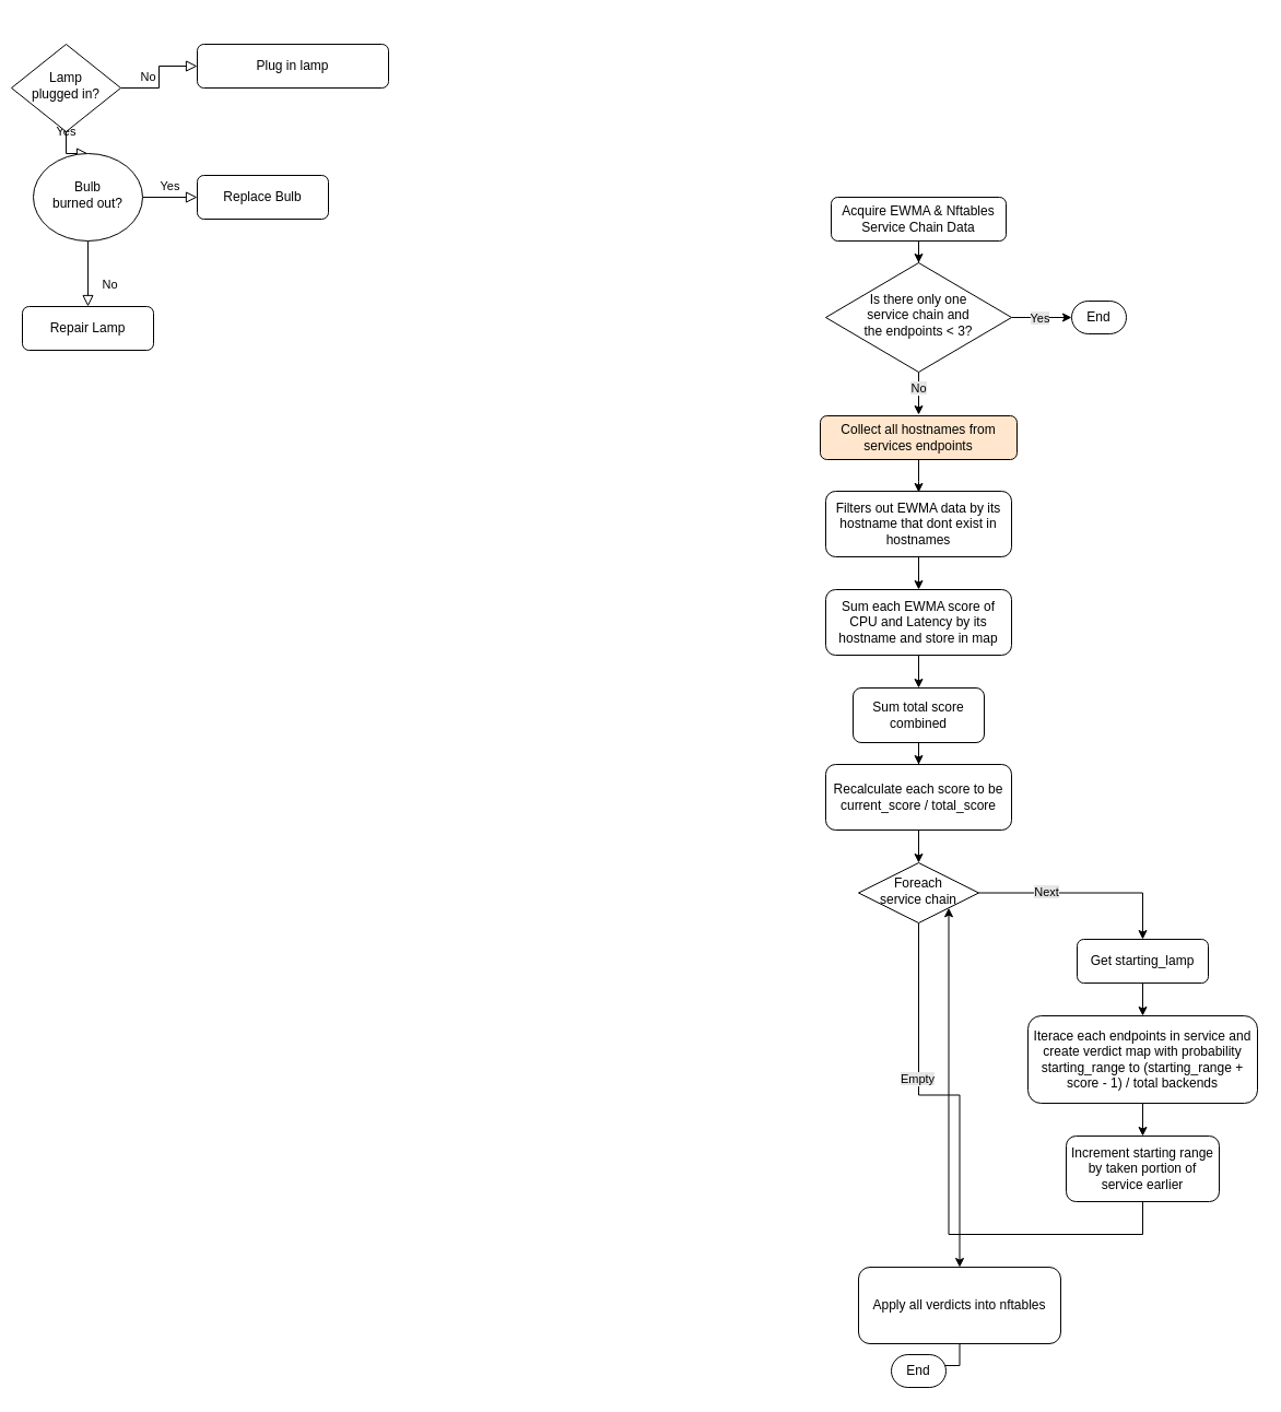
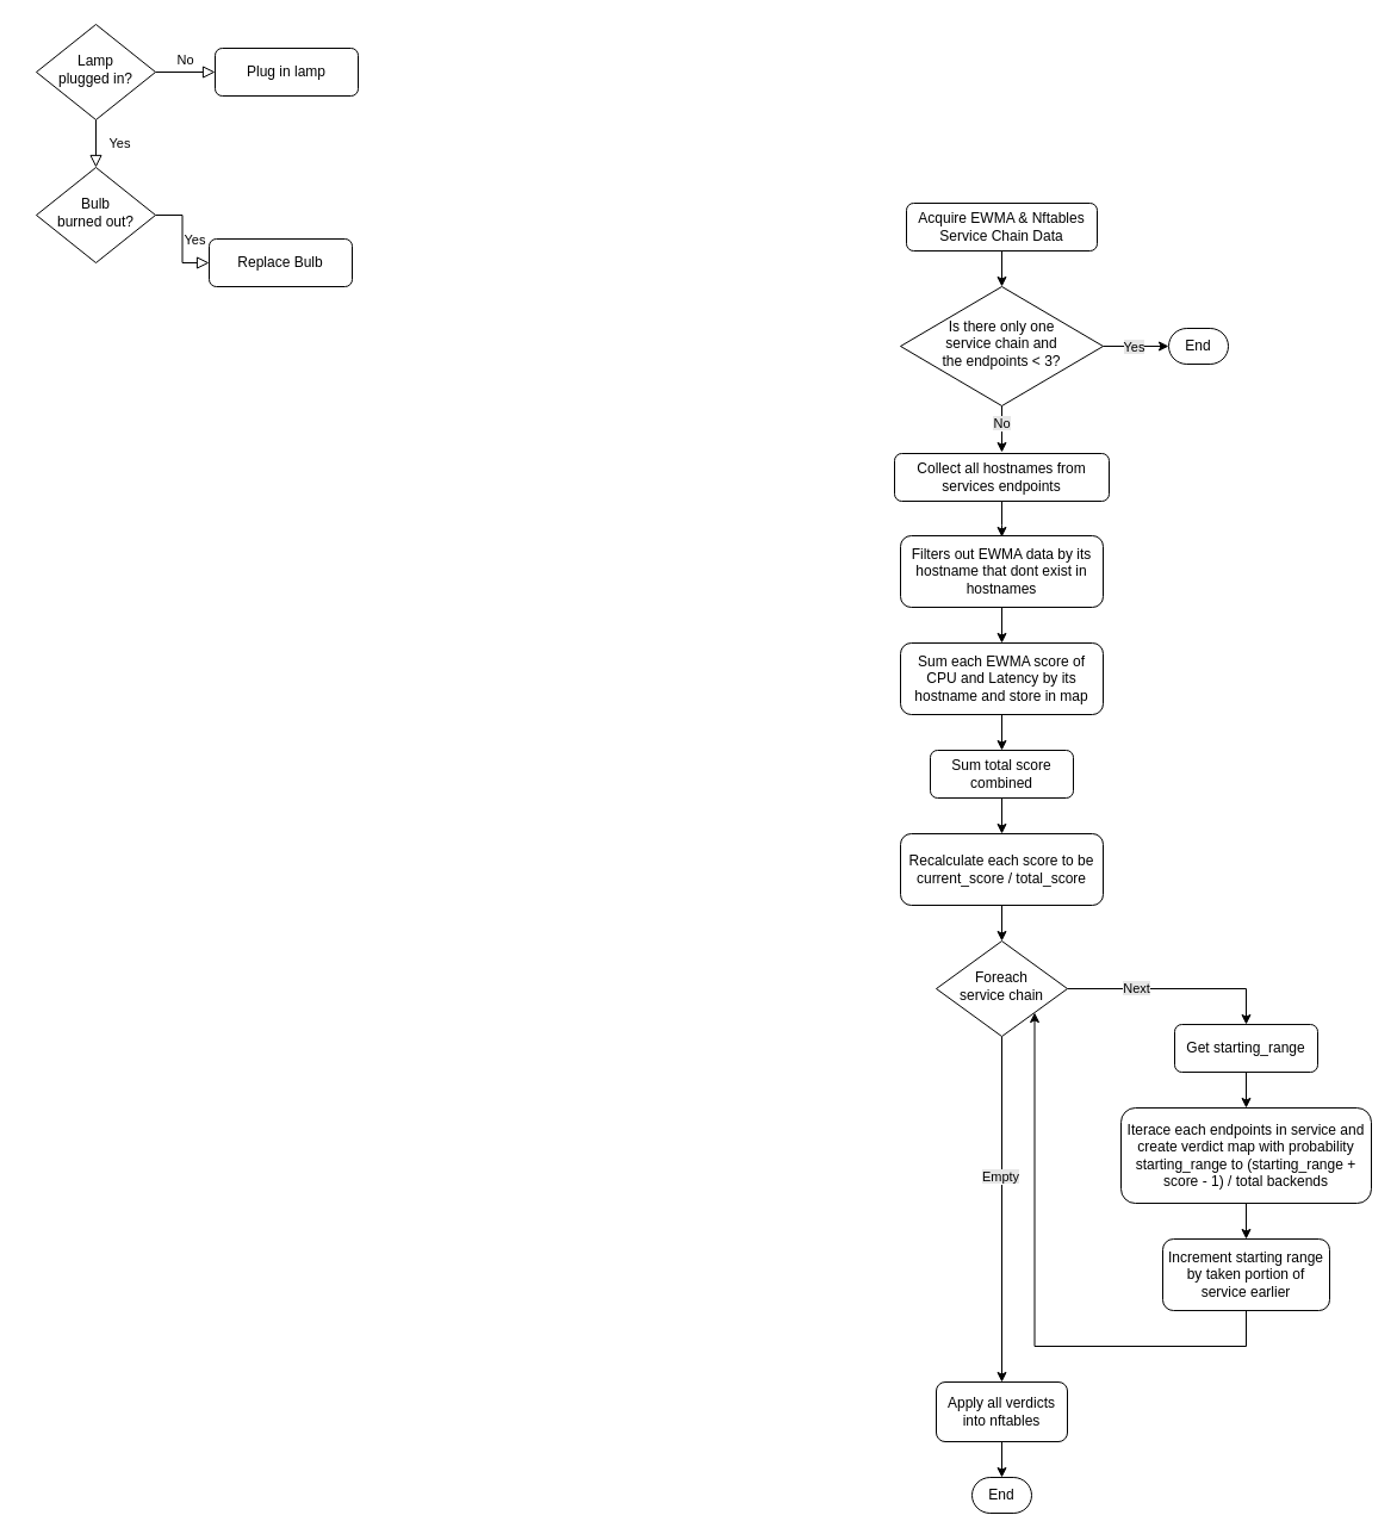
  <mxCell id="0" />
  <mxCell id="1" parent="0" />
  <mxCell id="2" style="edgeStyle=orthogonalEdgeStyle;rounded=0;orthogonalLoop=1;jettySize=auto;html=1;" edge="1" parent="1" source="3" target="39"><mxGeometry relative="1" as="geometry" /></mxCell>
- <mxCell id="3" value="Acquire EWMA &amp;amp; Nftables Service Chain Data" style="rounded=1;whiteSpace=wrap;html=1;fontSize=12;glass=0;strokeWidth=1;shadow=0;" parent="1" vertex="1"><mxGeometry x="760" y="180" width="160" height="40" as="geometry" /></mxCell>
+ <mxCell id="3" value="Acquire EWMA &amp;amp; Nftables Service Chain Data" style="rounded=1;whiteSpace=wrap;html=1;fontSize=12;glass=0;strokeWidth=1;shadow=0;" parent="1" vertex="1"><mxGeometry x="760" y="170" width="160" height="40" as="geometry" /></mxCell>
  <mxCell id="4" value="Yes" style="rounded=0;html=1;jettySize=auto;orthogonalLoop=1;fontSize=11;endArrow=block;endFill=0;endSize=8;strokeWidth=1;shadow=0;labelBackgroundColor=none;edgeStyle=orthogonalEdgeStyle;" parent="1" source="6" target="10" edge="1"><mxGeometry y="20" relative="1" as="geometry"><mxPoint as="offset" /></mxGeometry></mxCell>
  <mxCell id="5" value="No" style="edgeStyle=orthogonalEdgeStyle;rounded=0;html=1;jettySize=auto;orthogonalLoop=1;fontSize=11;endArrow=block;endFill=0;endSize=8;strokeWidth=1;shadow=0;labelBackgroundColor=none;" parent="1" source="6" target="7" edge="1"><mxGeometry y="10" relative="1" as="geometry"><mxPoint as="offset" /></mxGeometry></mxCell>
- <mxCell id="6" value="Lamp&lt;br&gt;plugged in?" style="rhombus;whiteSpace=wrap;html=1;shadow=0;fontFamily=Helvetica;fontSize=12;align=center;strokeWidth=1;spacing=6;spacingTop=-4;" parent="1" vertex="1"><mxGeometry x="10" y="40" width="100" height="80" as="geometry" /></mxCell>
- <mxCell id="7" value="Plug in lamp" style="rounded=1;whiteSpace=wrap;html=1;fontSize=12;glass=0;strokeWidth=1;shadow=0;" parent="1" vertex="1"><mxGeometry x="180" y="40" width="175" height="40" as="geometry" /></mxCell>
- <mxCell id="8" value="No" style="rounded=0;html=1;jettySize=auto;orthogonalLoop=1;fontSize=11;endArrow=block;endFill=0;endSize=8;strokeWidth=1;shadow=0;labelBackgroundColor=none;edgeStyle=orthogonalEdgeStyle;" parent="1" source="10" target="11" edge="1"><mxGeometry x="0.333" y="20" relative="1" as="geometry"><mxPoint as="offset" /></mxGeometry></mxCell>
+ <mxCell id="6" value="Lamp&lt;br&gt;plugged in?" style="rhombus;whiteSpace=wrap;html=1;shadow=0;fontFamily=Helvetica;fontSize=12;align=center;strokeWidth=1;spacing=6;spacingTop=-4;" parent="1" vertex="1"><mxGeometry x="30" y="20" width="100" height="80" as="geometry" /></mxCell>
+ <mxCell id="7" value="Plug in lamp" style="rounded=1;whiteSpace=wrap;html=1;fontSize=12;glass=0;strokeWidth=1;shadow=0;" parent="1" vertex="1"><mxGeometry x="180" y="40" width="120" height="40" as="geometry" /></mxCell>
  <mxCell id="9" value="Yes" style="edgeStyle=orthogonalEdgeStyle;rounded=0;html=1;jettySize=auto;orthogonalLoop=1;fontSize=11;endArrow=block;endFill=0;endSize=8;strokeWidth=1;shadow=0;labelBackgroundColor=none;" parent="1" source="10" target="12" edge="1"><mxGeometry y="10" relative="1" as="geometry"><mxPoint as="offset" /></mxGeometry></mxCell>
- <mxCell id="10" value="Bulb&lt;br&gt;burned out?" style="ellipse;whiteSpace=wrap;html=1;shadow=0;fontFamily=Helvetica;fontSize=12;align=center;strokeWidth=1;spacing=6;spacingTop=-4;" parent="1" vertex="1"><mxGeometry x="30" y="140" width="100" height="80" as="geometry" /></mxCell>
- <mxCell id="11" value="Repair Lamp" style="rounded=1;whiteSpace=wrap;html=1;fontSize=12;glass=0;strokeWidth=1;shadow=0;" parent="1" vertex="1"><mxGeometry x="20" y="280" width="120" height="40" as="geometry" /></mxCell>
- <mxCell id="12" value="Replace Bulb" style="rounded=1;whiteSpace=wrap;html=1;fontSize=12;glass=0;strokeWidth=1;shadow=0;" parent="1" vertex="1"><mxGeometry x="180" y="160" width="120" height="40" as="geometry" /></mxCell>
+ <mxCell id="10" value="Bulb&lt;br&gt;burned out?" style="rhombus;whiteSpace=wrap;html=1;shadow=0;fontFamily=Helvetica;fontSize=12;align=center;strokeWidth=1;spacing=6;spacingTop=-4;" parent="1" vertex="1"><mxGeometry x="30" y="140" width="100" height="80" as="geometry" /></mxCell>
+ <mxCell id="12" value="Replace Bulb" style="rounded=1;whiteSpace=wrap;html=1;fontSize=12;glass=0;strokeWidth=1;shadow=0;" parent="1" vertex="1"><mxGeometry x="175" y="200" width="120" height="40" as="geometry" /></mxCell>
  <mxCell id="13" style="edgeStyle=orthogonalEdgeStyle;rounded=0;orthogonalLoop=1;jettySize=auto;html=1;" parent="1" source="14" target="16" edge="1"><mxGeometry relative="1" as="geometry" /></mxCell>
  <mxCell id="14" value="Filters out EWMA data by its hostname that dont exist in hostnames" style="rounded=1;whiteSpace=wrap;html=1;fontSize=12;glass=0;strokeWidth=1;shadow=0;" parent="1" vertex="1"><mxGeometry x="755" y="449" width="170" height="60" as="geometry" /></mxCell>
  <mxCell id="15" style="edgeStyle=orthogonalEdgeStyle;rounded=0;orthogonalLoop=1;jettySize=auto;html=1;" parent="1" source="16" target="18" edge="1"><mxGeometry relative="1" as="geometry" /></mxCell>
  <mxCell id="16" value="Sum each EWMA score of CPU and Latency by its hostname and store in map" style="rounded=1;whiteSpace=wrap;html=1;fontSize=12;glass=0;strokeWidth=1;shadow=0;" parent="1" vertex="1"><mxGeometry x="755" y="539" width="170" height="60" as="geometry" /></mxCell>
  <mxCell id="17" style="edgeStyle=orthogonalEdgeStyle;rounded=0;orthogonalLoop=1;jettySize=auto;html=1;" parent="1" source="18" target="20" edge="1"><mxGeometry relative="1" as="geometry" /></mxCell>
- <mxCell id="18" value="Sum total score combined" style="rounded=1;whiteSpace=wrap;html=1;fontSize=12;glass=0;strokeWidth=1;shadow=0;" parent="1" vertex="1"><mxGeometry x="780" y="629" width="120" height="50" as="geometry" /></mxCell>
+ <mxCell id="18" value="Sum total score combined" style="rounded=1;whiteSpace=wrap;html=1;fontSize=12;glass=0;strokeWidth=1;shadow=0;" parent="1" vertex="1"><mxGeometry x="780" y="629" width="120" height="40" as="geometry" /></mxCell>
  <mxCell id="19" style="edgeStyle=orthogonalEdgeStyle;rounded=0;orthogonalLoop=1;jettySize=auto;html=1;" edge="1" parent="1" source="20" target="25"><mxGeometry relative="1" as="geometry" /></mxCell>
  <mxCell id="20" value="Recalculate each score to be&lt;div&gt;current_score / total_score&lt;/div&gt;" style="rounded=1;whiteSpace=wrap;html=1;fontSize=12;glass=0;strokeWidth=1;shadow=0;" parent="1" vertex="1"><mxGeometry x="755" y="699" width="170" height="60" as="geometry" /></mxCell>
  <mxCell id="21" style="edgeStyle=orthogonalEdgeStyle;rounded=0;orthogonalLoop=1;jettySize=auto;html=1;entryX=0.5;entryY=0;entryDx=0;entryDy=0;" parent="1" source="25" target="27" edge="1"><mxGeometry relative="1" as="geometry" /></mxCell>
  <mxCell id="22" value="&lt;span style=&quot;background-color: rgb(230, 230, 230);&quot;&gt;Next&lt;/span&gt;" style="edgeLabel;html=1;align=center;verticalAlign=middle;resizable=0;points=[];" parent="21" vertex="1" connectable="0"><mxGeometry x="-0.361" y="1" relative="1" as="geometry"><mxPoint as="offset" /></mxGeometry></mxCell>
  <mxCell id="23" style="edgeStyle=orthogonalEdgeStyle;rounded=0;orthogonalLoop=1;jettySize=auto;html=1;" parent="1" source="25" target="33" edge="1"><mxGeometry relative="1" as="geometry" /></mxCell>
  <mxCell id="24" value="&lt;span style=&quot;background-color: rgb(230, 230, 230);&quot;&gt;Empty&lt;/span&gt;" style="edgeLabel;html=1;align=center;verticalAlign=middle;resizable=0;points=[];" parent="23" vertex="1" connectable="0"><mxGeometry x="-0.192" y="-2" relative="1" as="geometry"><mxPoint as="offset" /></mxGeometry></mxCell>
- <mxCell id="25" value="Foreach&lt;div&gt;service chain&lt;/div&gt;" style="rhombus;whiteSpace=wrap;html=1;shadow=0;fontFamily=Helvetica;fontSize=12;align=center;strokeWidth=1;spacing=6;spacingTop=-4;" parent="1" vertex="1"><mxGeometry x="785" y="789.02" width="110" height="55" as="geometry" /></mxCell>
+ <mxCell id="25" value="Foreach&lt;div&gt;service chain&lt;/div&gt;" style="rhombus;whiteSpace=wrap;html=1;shadow=0;fontFamily=Helvetica;fontSize=12;align=center;strokeWidth=1;spacing=6;spacingTop=-4;" parent="1" vertex="1"><mxGeometry x="785" y="789.02" width="110" height="80" as="geometry" /></mxCell>
  <mxCell id="26" style="edgeStyle=orthogonalEdgeStyle;rounded=0;orthogonalLoop=1;jettySize=auto;html=1;" parent="1" source="27" target="29" edge="1"><mxGeometry relative="1" as="geometry" /></mxCell>
- <mxCell id="27" value="Get starting_lamp" style="rounded=1;whiteSpace=wrap;html=1;fontSize=12;glass=0;strokeWidth=1;shadow=0;" parent="1" vertex="1"><mxGeometry x="985" y="859.02" width="120" height="40" as="geometry" /></mxCell>
+ <mxCell id="27" value="Get starting_range" style="rounded=1;whiteSpace=wrap;html=1;fontSize=12;glass=0;strokeWidth=1;shadow=0;" parent="1" vertex="1"><mxGeometry x="985" y="859.02" width="120" height="40" as="geometry" /></mxCell>
  <mxCell id="28" style="edgeStyle=orthogonalEdgeStyle;rounded=0;orthogonalLoop=1;jettySize=auto;html=1;" parent="1" source="29" target="31" edge="1"><mxGeometry relative="1" as="geometry" /></mxCell>
  <mxCell id="29" value="Iterace each endpoints in service and create verdict map with probability &lt;span style=&quot;background-color: transparent; color: light-dark(rgb(0, 0, 0), rgb(255, 255, 255));&quot;&gt;starting_range to (starting_range + score - 1) / total backends&lt;/span&gt;" style="rounded=1;whiteSpace=wrap;html=1;fontSize=12;glass=0;strokeWidth=1;shadow=0;" parent="1" vertex="1"><mxGeometry x="940" y="929.02" width="210" height="80" as="geometry" /></mxCell>
  <mxCell id="30" style="edgeStyle=orthogonalEdgeStyle;rounded=0;orthogonalLoop=1;jettySize=auto;html=1;entryX=1;entryY=1;entryDx=0;entryDy=0;" parent="1" source="31" target="25" edge="1"><mxGeometry relative="1" as="geometry"><Array as="points"><mxPoint x="1045" y="1129.02" /><mxPoint x="868" y="1129.02" /></Array></mxGeometry></mxCell>
  <mxCell id="31" value="Increment starting range by taken portion of service earlier" style="rounded=1;whiteSpace=wrap;html=1;fontSize=12;glass=0;strokeWidth=1;shadow=0;" parent="1" vertex="1"><mxGeometry x="975" y="1039.02" width="140" height="60" as="geometry" /></mxCell>
  <mxCell id="32" style="edgeStyle=orthogonalEdgeStyle;rounded=0;orthogonalLoop=1;jettySize=auto;html=1;" parent="1" source="33" target="34" edge="1"><mxGeometry relative="1" as="geometry" /></mxCell>
- <mxCell id="33" value="Apply all verdicts into nftables" style="rounded=1;whiteSpace=wrap;html=1;fontSize=12;glass=0;strokeWidth=1;shadow=0;" parent="1" vertex="1"><mxGeometry x="785" y="1159.02" width="185" height="70" as="geometry" /></mxCell>
+ <mxCell id="33" value="Apply all verdicts into nftables" style="rounded=1;whiteSpace=wrap;html=1;fontSize=12;glass=0;strokeWidth=1;shadow=0;" parent="1" vertex="1"><mxGeometry x="785" y="1159.02" width="110" height="50" as="geometry" /></mxCell>
  <mxCell id="34" value="End" style="strokeWidth=1;html=1;shape=mxgraph.flowchart.terminator;whiteSpace=wrap;" parent="1" vertex="1"><mxGeometry x="815" y="1239.02" width="50" height="30" as="geometry" /></mxCell>
  <mxCell id="35" style="edgeStyle=orthogonalEdgeStyle;rounded=0;orthogonalLoop=1;jettySize=auto;html=1;" edge="1" parent="1" source="39" target="40"><mxGeometry relative="1" as="geometry" /></mxCell>
  <mxCell id="36" value="&lt;span style=&quot;background-color: rgb(230, 230, 230);&quot;&gt;Yes&lt;/span&gt;" style="edgeLabel;html=1;align=center;verticalAlign=middle;resizable=0;points=[];" vertex="1" connectable="0" parent="35"><mxGeometry x="-0.103" relative="1" as="geometry"><mxPoint as="offset" /></mxGeometry></mxCell>
  <mxCell id="37" style="edgeStyle=orthogonalEdgeStyle;rounded=0;orthogonalLoop=1;jettySize=auto;html=1;" edge="1" parent="1" source="39"><mxGeometry relative="1" as="geometry"><mxPoint x="840" y="379" as="targetPoint" /></mxGeometry></mxCell>
  <mxCell id="38" value="&lt;span style=&quot;background-color: rgb(230, 230, 230);&quot;&gt;No&lt;/span&gt;" style="edgeLabel;html=1;align=center;verticalAlign=middle;resizable=0;points=[];" vertex="1" connectable="0" parent="37"><mxGeometry x="-0.301" y="-1" relative="1" as="geometry"><mxPoint as="offset" /></mxGeometry></mxCell>
  <mxCell id="39" value="Is there only one&lt;div&gt;service chain and&lt;/div&gt;&lt;div&gt;the endpoints &amp;lt; 3?&lt;/div&gt;" style="rhombus;whiteSpace=wrap;html=1;shadow=0;fontFamily=Helvetica;fontSize=12;align=center;strokeWidth=1;spacing=6;spacingTop=-4;" vertex="1" parent="1"><mxGeometry x="755" y="240" width="170" height="100" as="geometry" /></mxCell>
  <mxCell id="40" value="End" style="strokeWidth=1;html=1;shape=mxgraph.flowchart.terminator;whiteSpace=wrap;" vertex="1" parent="1"><mxGeometry x="980" y="275" width="50" height="30" as="geometry" /></mxCell>
  <mxCell id="41" style="edgeStyle=orthogonalEdgeStyle;rounded=0;orthogonalLoop=1;jettySize=auto;html=1;" edge="1" parent="1" source="42"><mxGeometry relative="1" as="geometry"><mxPoint x="840" y="450" as="targetPoint" /></mxGeometry></mxCell>
- <mxCell id="42" value="Collect all hostnames from services endpoints" style="rounded=1;whiteSpace=wrap;html=1;fontSize=12;glass=0;strokeWidth=1;shadow=0;fillColor=#ffe6cc;" vertex="1" parent="1"><mxGeometry x="750" y="380" width="180" height="40" as="geometry" /></mxCell>
+ <mxCell id="42" value="Collect all hostnames from services endpoints" style="rounded=1;whiteSpace=wrap;html=1;fontSize=12;glass=0;strokeWidth=1;shadow=0;" vertex="1" parent="1"><mxGeometry x="750" y="380" width="180" height="40" as="geometry" /></mxCell>
